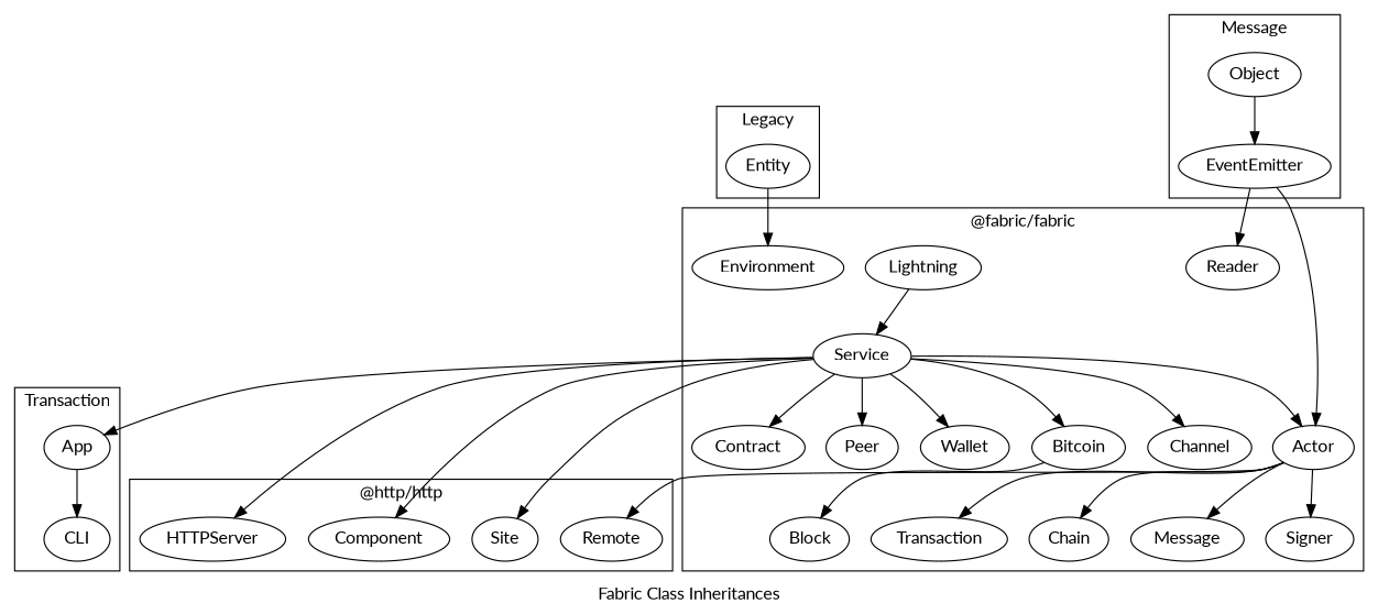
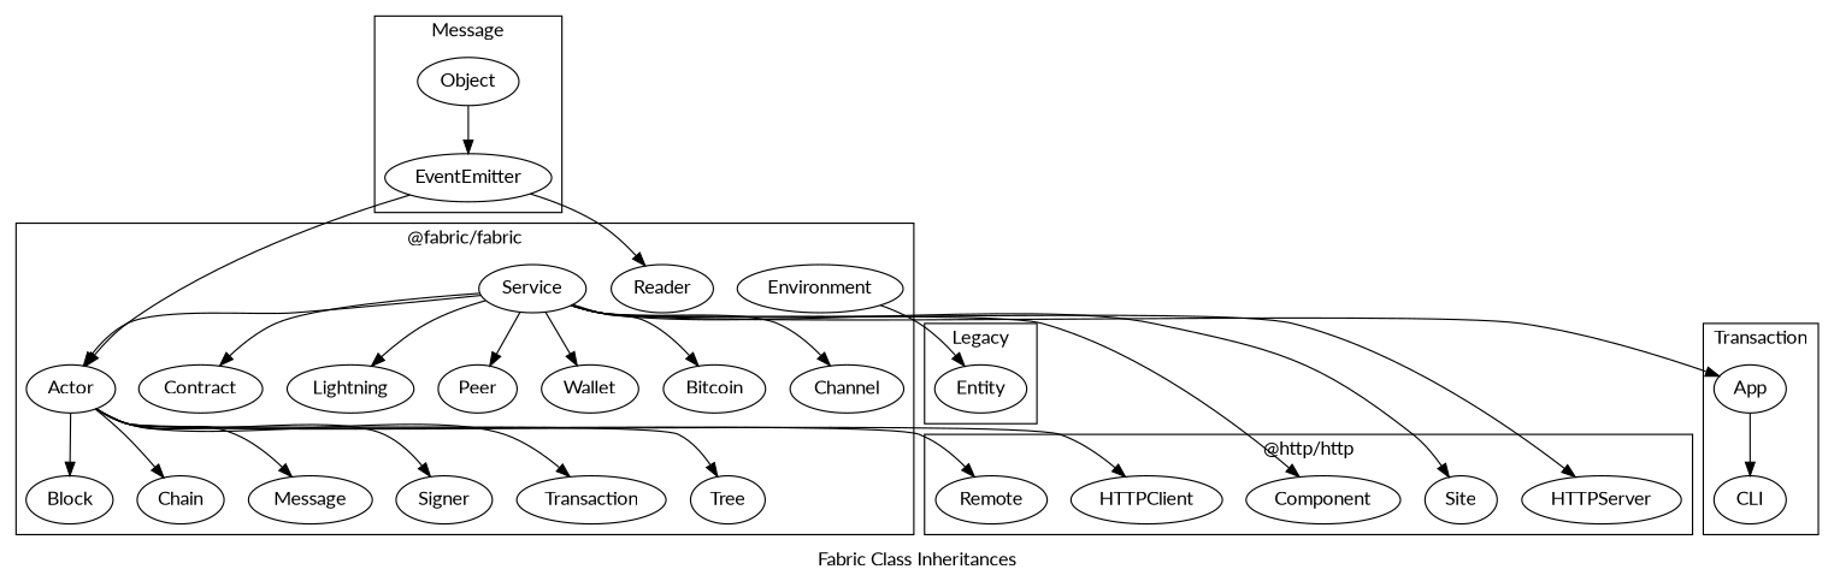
  digraph {
    fontname=Lato
    label="Fabric Class Inheritances"
    rankdir=TB
    node [fontname=Lato]
    edge [fontname=Lato]
    Actor
    Block
    Bitcoin
    Chain
    Channel
    Contract
    Environment
    Lightning
    Message
    Peer
    Reader
    Service
    Signer
    Transaction
+   Tree
    Wallet
    Object
    EventEmitter
    Component
    Remote
    Site
+   HTTPClient
    HTTPServer
    App
    CLI
    Entity
    subgraph cluster_1 {
      label="@fabric/fabric"
      Actor
      Block
      Bitcoin
      Chain
      Channel
      Contract
      Environment
      Lightning
      Message
      Peer
      Reader
      Service
      Signer
      Transaction
+     Tree
      Wallet
    }
    subgraph cluster_2 {
      label=Message
      Object
      EventEmitter
    }
    subgraph cluster_3 {
      label="@http/http"
      Component
      Remote
      Site
+     HTTPClient
      HTTPServer
    }
    subgraph cluster_4 {
      label=Transaction
      App
      CLI
    }
    subgraph cluster_5 {
      label=Legacy
      Entity
    }
-   Bitcoin -> Block
+   Actor -> Block
    Actor -> Chain
    Actor -> Message
    Actor -> Signer
    Actor -> Transaction
+   Actor -> Tree
    Actor -> Remote
+   Actor -> HTTPClient
    Service -> Actor
    Service -> Bitcoin
    Service -> Channel
    Service -> Contract
-   Lightning -> Service
+   Service -> Lightning
    Service -> Peer
    Service -> Wallet
    Service -> Component
    Service -> Site
    Service -> HTTPServer
    Service -> App
    Object -> EventEmitter
    EventEmitter -> Actor
    EventEmitter -> Reader
    App -> CLI
-   Entity -> Environment
+   Environment -> Entity
  }
